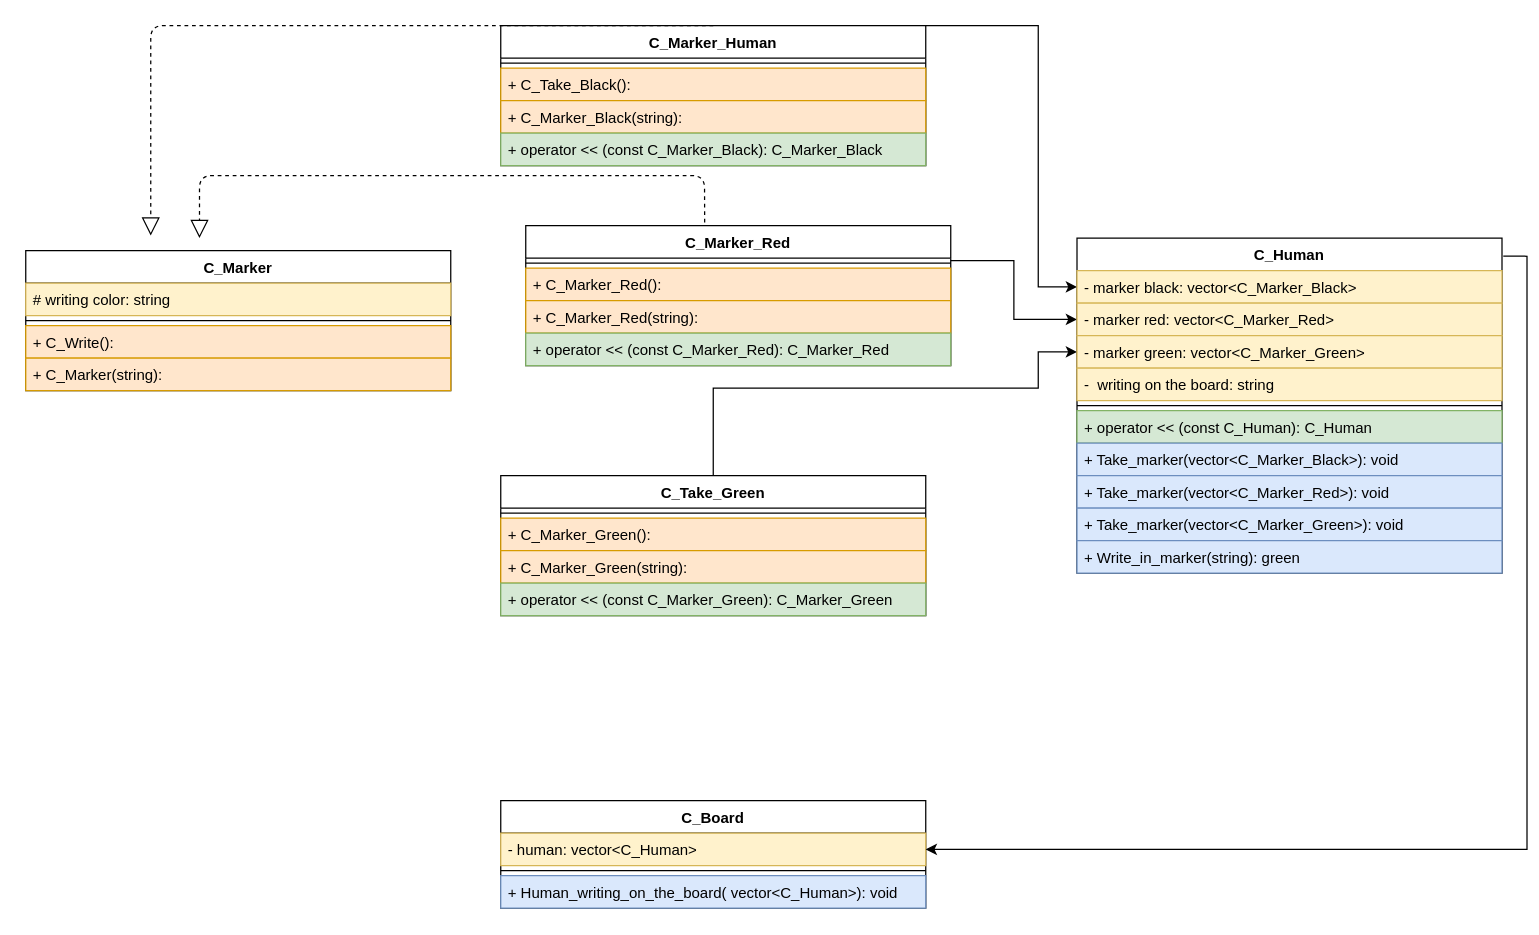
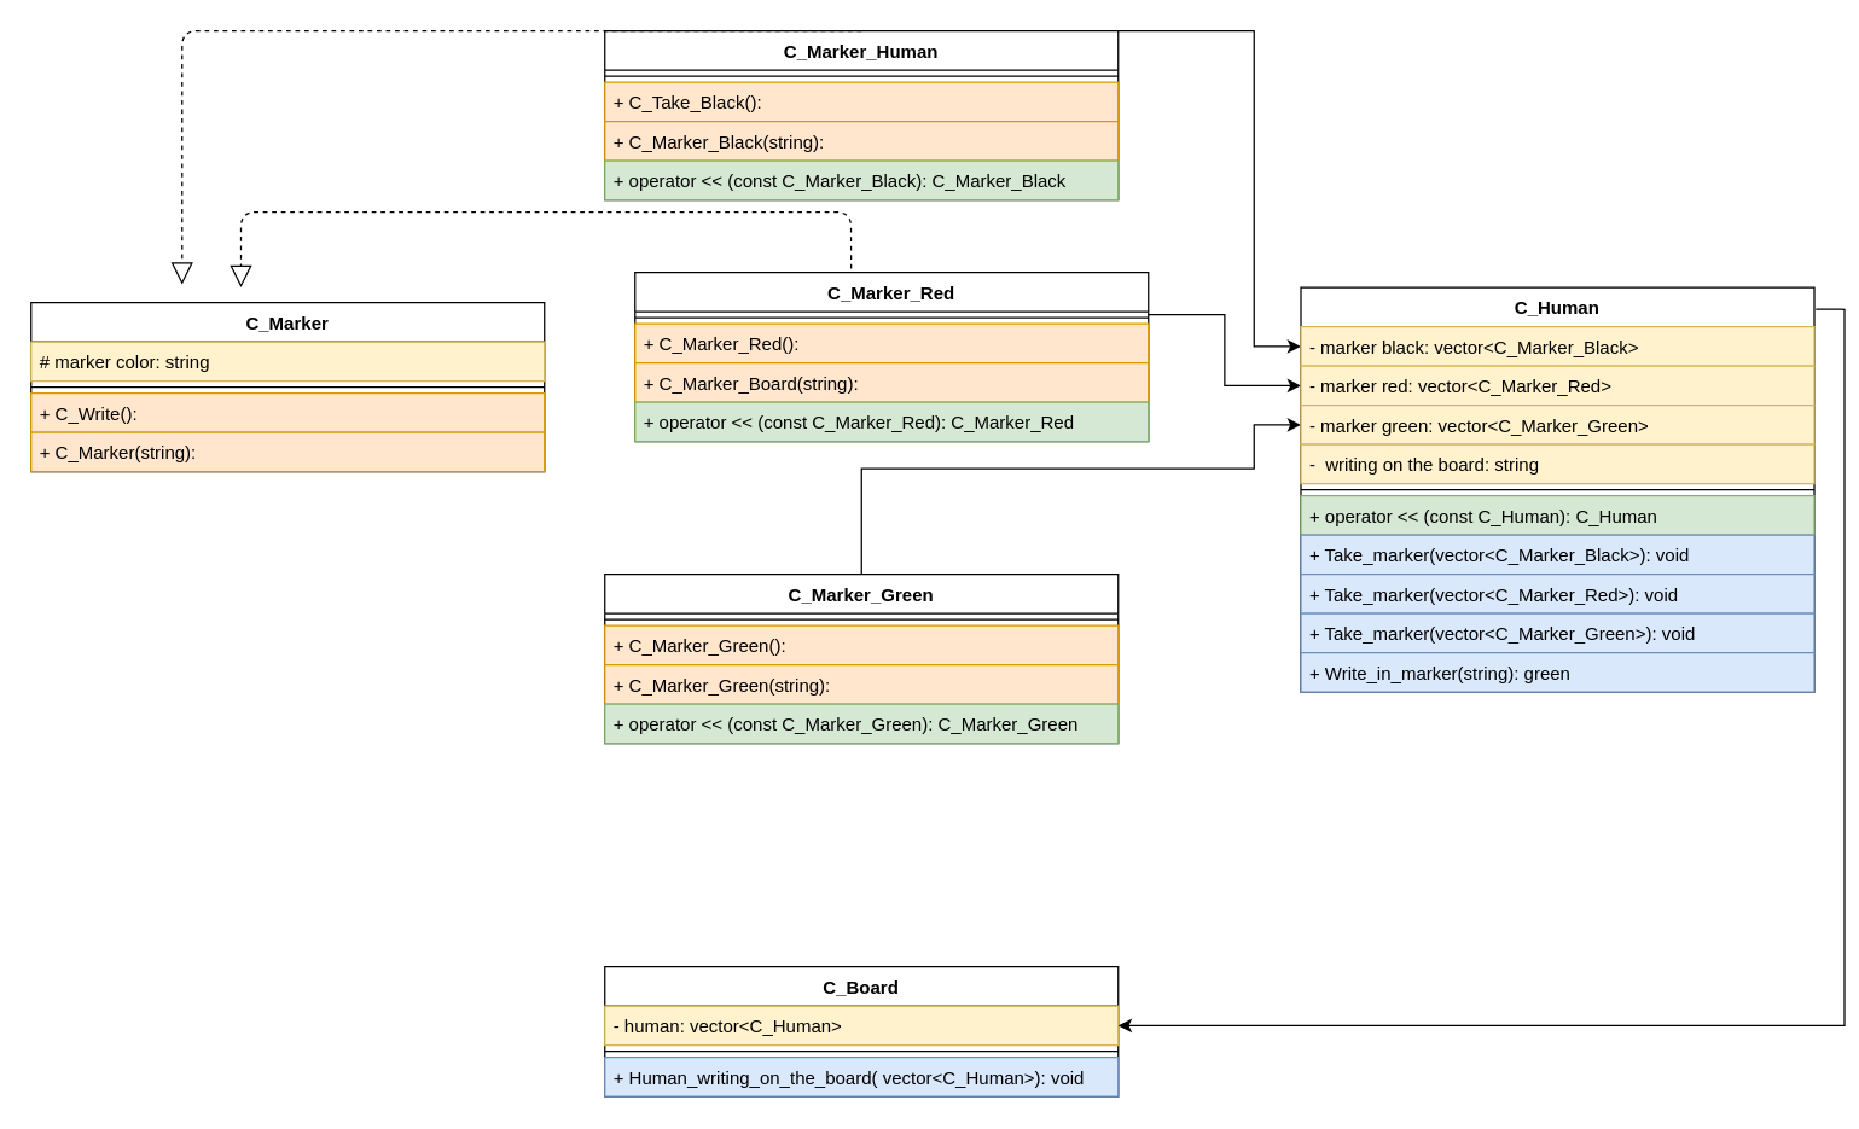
  <mxCell id="0" />
  <mxCell id="1" parent="0" />
  <mxCell id="2" value="C_Marker" style="swimlane;fontStyle=1;align=center;verticalAlign=top;childLayout=stackLayout;horizontal=1;startSize=26;horizontalStack=0;resizeParent=1;resizeParentMax=0;resizeLast=0;collapsible=1;marginBottom=0;" parent="1" vertex="1"><mxGeometry x="20" y="200" width="340" height="112" as="geometry" /></mxCell>
- <mxCell id="3" value="# writing color: string" style="text;strokeColor=#d6b656;fillColor=#fff2cc;align=left;verticalAlign=top;spacingLeft=4;spacingRight=4;overflow=hidden;rotatable=0;points=[[0,0.5],[1,0.5]];portConstraint=eastwest;" parent="2" vertex="1"><mxGeometry y="26" width="340" height="26" as="geometry" /></mxCell>
+ <mxCell id="3" value="# marker color: string" style="text;strokeColor=#d6b656;fillColor=#fff2cc;align=left;verticalAlign=top;spacingLeft=4;spacingRight=4;overflow=hidden;rotatable=0;points=[[0,0.5],[1,0.5]];portConstraint=eastwest;" parent="2" vertex="1"><mxGeometry y="26" width="340" height="26" as="geometry" /></mxCell>
  <mxCell id="4" value="" style="line;strokeWidth=1;fillColor=none;align=left;verticalAlign=middle;spacingTop=-1;spacingLeft=3;spacingRight=3;rotatable=0;labelPosition=right;points=[];portConstraint=eastwest;" parent="2" vertex="1"><mxGeometry y="52" width="340" height="8" as="geometry" /></mxCell>
  <mxCell id="5" value="+ C_Write():" style="text;strokeColor=#d79b00;fillColor=#ffe6cc;align=left;verticalAlign=top;spacingLeft=4;spacingRight=4;overflow=hidden;rotatable=0;points=[[0,0.5],[1,0.5]];portConstraint=eastwest;" vertex="1" parent="2"><mxGeometry y="60" width="340" height="26" as="geometry" /></mxCell>
  <mxCell id="6" value="+ C_Marker(string):" style="text;strokeColor=#d79b00;fillColor=#ffe6cc;align=left;verticalAlign=top;spacingLeft=4;spacingRight=4;overflow=hidden;rotatable=0;points=[[0,0.5],[1,0.5]];portConstraint=eastwest;" parent="2" vertex="1"><mxGeometry y="86" width="340" height="26" as="geometry" /></mxCell>
  <mxCell id="7" style="edgeStyle=orthogonalEdgeStyle;rounded=0;orthogonalLoop=1;jettySize=auto;html=1;entryX=0;entryY=0.5;entryDx=0;entryDy=0;exitX=1;exitY=0;exitDx=0;exitDy=0;" parent="1" source="8" target="33" edge="1"><mxGeometry relative="1" as="geometry"><mxPoint x="800" y="93" as="sourcePoint" /><mxPoint x="980" y="229" as="targetPoint" /><Array as="points"><mxPoint x="830" y="20" /><mxPoint x="830" y="229" /></Array></mxGeometry></mxCell>
  <mxCell id="8" value="C_Marker_Human" style="swimlane;fontStyle=1;align=center;verticalAlign=top;childLayout=stackLayout;horizontal=1;startSize=26;horizontalStack=0;resizeParent=1;resizeParentMax=0;resizeLast=0;collapsible=1;marginBottom=0;" parent="1" vertex="1"><mxGeometry x="400" y="20" width="340" height="112" as="geometry" /></mxCell>
  <mxCell id="9" value="" style="line;strokeWidth=1;fillColor=none;align=left;verticalAlign=middle;spacingTop=-1;spacingLeft=3;spacingRight=3;rotatable=0;labelPosition=right;points=[];portConstraint=eastwest;" parent="8" vertex="1"><mxGeometry y="26" width="340" height="8" as="geometry" /></mxCell>
  <mxCell id="10" value="+ C_Take_Black():" style="text;strokeColor=#d79b00;fillColor=#ffe6cc;align=left;verticalAlign=top;spacingLeft=4;spacingRight=4;overflow=hidden;rotatable=0;points=[[0,0.5],[1,0.5]];portConstraint=eastwest;" vertex="1" parent="8"><mxGeometry y="34" width="340" height="26" as="geometry" /></mxCell>
  <mxCell id="11" value="+ C_Marker_Black(string):" style="text;strokeColor=#d79b00;fillColor=#ffe6cc;align=left;verticalAlign=top;spacingLeft=4;spacingRight=4;overflow=hidden;rotatable=0;points=[[0,0.5],[1,0.5]];portConstraint=eastwest;" parent="8" vertex="1"><mxGeometry y="60" width="340" height="26" as="geometry" /></mxCell>
  <mxCell id="12" value="+ operator &lt;&lt; (const C_Marker_Black): C_Marker_Black" style="text;strokeColor=#82b366;fillColor=#d5e8d4;align=left;verticalAlign=top;spacingLeft=4;spacingRight=4;overflow=hidden;rotatable=0;points=[[0,0.5],[1,0.5]];portConstraint=eastwest;" parent="8" vertex="1"><mxGeometry y="86" width="340" height="26" as="geometry" /></mxCell>
  <mxCell id="13" value="C_Marker_Red" style="swimlane;fontStyle=1;align=center;verticalAlign=top;childLayout=stackLayout;horizontal=1;startSize=26;horizontalStack=0;resizeParent=1;resizeParentMax=0;resizeLast=0;collapsible=1;marginBottom=0;" parent="1" vertex="1"><mxGeometry x="420" y="180" width="340" height="112" as="geometry" /></mxCell>
  <mxCell id="14" value="" style="line;strokeWidth=1;fillColor=none;align=left;verticalAlign=middle;spacingTop=-1;spacingLeft=3;spacingRight=3;rotatable=0;labelPosition=right;points=[];portConstraint=eastwest;" parent="13" vertex="1"><mxGeometry y="26" width="340" height="8" as="geometry" /></mxCell>
  <mxCell id="15" value="+ C_Marker_Red():" style="text;strokeColor=#d79b00;fillColor=#ffe6cc;align=left;verticalAlign=top;spacingLeft=4;spacingRight=4;overflow=hidden;rotatable=0;points=[[0,0.5],[1,0.5]];portConstraint=eastwest;" vertex="1" parent="13"><mxGeometry y="34" width="340" height="26" as="geometry" /></mxCell>
- <mxCell id="16" value="+ C_Marker_Red(string):" style="text;strokeColor=#d79b00;fillColor=#ffe6cc;align=left;verticalAlign=top;spacingLeft=4;spacingRight=4;overflow=hidden;rotatable=0;points=[[0,0.5],[1,0.5]];portConstraint=eastwest;" parent="13" vertex="1"><mxGeometry y="60" width="340" height="26" as="geometry" /></mxCell>
+ <mxCell id="16" value="+ C_Marker_Board(string):" style="text;strokeColor=#d79b00;fillColor=#ffe6cc;align=left;verticalAlign=top;spacingLeft=4;spacingRight=4;overflow=hidden;rotatable=0;points=[[0,0.5],[1,0.5]];portConstraint=eastwest;" parent="13" vertex="1"><mxGeometry y="60" width="340" height="26" as="geometry" /></mxCell>
  <mxCell id="17" value="+ operator &lt;&lt; (const C_Marker_Red): C_Marker_Red" style="text;strokeColor=#82b366;fillColor=#d5e8d4;align=left;verticalAlign=top;spacingLeft=4;spacingRight=4;overflow=hidden;rotatable=0;points=[[0,0.5],[1,0.5]];portConstraint=eastwest;" parent="13" vertex="1"><mxGeometry y="86" width="340" height="26" as="geometry" /></mxCell>
  <mxCell id="18" style="edgeStyle=orthogonalEdgeStyle;rounded=0;orthogonalLoop=1;jettySize=auto;html=1;entryX=0;entryY=0.5;entryDx=0;entryDy=0;" parent="1" source="19" target="35" edge="1"><mxGeometry relative="1" as="geometry"><mxPoint x="899" y="281" as="targetPoint" /><Array as="points"><mxPoint x="570" y="310" /><mxPoint x="830" y="310" /><mxPoint x="830" y="281" /></Array></mxGeometry></mxCell>
- <mxCell id="19" value="C_Take_Green" style="swimlane;fontStyle=1;align=center;verticalAlign=top;childLayout=stackLayout;horizontal=1;startSize=26;horizontalStack=0;resizeParent=1;resizeParentMax=0;resizeLast=0;collapsible=1;marginBottom=0;" parent="1" vertex="1"><mxGeometry x="400" y="380" width="340" height="112" as="geometry" /></mxCell>
+ <mxCell id="19" value="C_Marker_Green" style="swimlane;fontStyle=1;align=center;verticalAlign=top;childLayout=stackLayout;horizontal=1;startSize=26;horizontalStack=0;resizeParent=1;resizeParentMax=0;resizeLast=0;collapsible=1;marginBottom=0;" parent="1" vertex="1"><mxGeometry x="400" y="380" width="340" height="112" as="geometry" /></mxCell>
  <mxCell id="20" value="" style="line;strokeWidth=1;fillColor=none;align=left;verticalAlign=middle;spacingTop=-1;spacingLeft=3;spacingRight=3;rotatable=0;labelPosition=right;points=[];portConstraint=eastwest;" parent="19" vertex="1"><mxGeometry y="26" width="340" height="8" as="geometry" /></mxCell>
  <mxCell id="21" value="+ C_Marker_Green():" style="text;strokeColor=#d79b00;fillColor=#ffe6cc;align=left;verticalAlign=top;spacingLeft=4;spacingRight=4;overflow=hidden;rotatable=0;points=[[0,0.5],[1,0.5]];portConstraint=eastwest;" vertex="1" parent="19"><mxGeometry y="34" width="340" height="26" as="geometry" /></mxCell>
  <mxCell id="22" value="+ C_Marker_Green(string):" style="text;strokeColor=#d79b00;fillColor=#ffe6cc;align=left;verticalAlign=top;spacingLeft=4;spacingRight=4;overflow=hidden;rotatable=0;points=[[0,0.5],[1,0.5]];portConstraint=eastwest;" parent="19" vertex="1"><mxGeometry y="60" width="340" height="26" as="geometry" /></mxCell>
  <mxCell id="23" value="+ operator &lt;&lt; (const C_Marker_Green): C_Marker_Green" style="text;strokeColor=#82b366;fillColor=#d5e8d4;align=left;verticalAlign=top;spacingLeft=4;spacingRight=4;overflow=hidden;rotatable=0;points=[[0,0.5],[1,0.5]];portConstraint=eastwest;" parent="19" vertex="1"><mxGeometry y="86" width="340" height="26" as="geometry" /></mxCell>
  <mxCell id="24" value="" style="endArrow=block;dashed=1;endFill=0;endSize=12;html=1;exitX=0.5;exitY=0;exitDx=0;exitDy=0;" parent="1" source="8" edge="1"><mxGeometry width="160" relative="1" as="geometry"><mxPoint x="30" y="170" as="sourcePoint" /><mxPoint x="120" y="188" as="targetPoint" /><Array as="points"><mxPoint x="300" y="20" /><mxPoint x="120" y="20" /></Array></mxGeometry></mxCell>
  <mxCell id="25" value="" style="endArrow=block;dashed=1;endFill=0;endSize=12;html=1;exitX=0.421;exitY=-0.023;exitDx=0;exitDy=0;exitPerimeter=0;" parent="1" source="13" edge="1"><mxGeometry width="160" relative="1" as="geometry"><mxPoint x="580" y="30" as="sourcePoint" /><mxPoint x="159" y="190" as="targetPoint" /><Array as="points"><mxPoint x="563" y="140" /><mxPoint x="350" y="140" /><mxPoint x="159" y="140" /></Array></mxGeometry></mxCell>
  <mxCell id="26" value="C_Board" style="swimlane;fontStyle=1;align=center;verticalAlign=top;childLayout=stackLayout;horizontal=1;startSize=26;horizontalStack=0;resizeParent=1;resizeParentMax=0;resizeLast=0;collapsible=1;marginBottom=0;" parent="1" vertex="1"><mxGeometry x="400" y="640" width="340" height="86" as="geometry" /></mxCell>
  <mxCell id="27" value="- human: vector&lt;C_Human&gt;" style="text;strokeColor=#d6b656;fillColor=#fff2cc;align=left;verticalAlign=top;spacingLeft=4;spacingRight=4;overflow=hidden;rotatable=0;points=[[0,0.5],[1,0.5]];portConstraint=eastwest;" parent="26" vertex="1"><mxGeometry y="26" width="340" height="26" as="geometry" /></mxCell>
  <mxCell id="28" value="" style="line;strokeWidth=1;fillColor=none;align=left;verticalAlign=middle;spacingTop=-1;spacingLeft=3;spacingRight=3;rotatable=0;labelPosition=right;points=[];portConstraint=eastwest;" parent="26" vertex="1"><mxGeometry y="52" width="340" height="8" as="geometry" /></mxCell>
  <mxCell id="29" value="+ Human_writing_on_the_board( vector&lt;C_Human&gt;): void" style="text;strokeColor=#6c8ebf;fillColor=#dae8fc;align=left;verticalAlign=top;spacingLeft=4;spacingRight=4;overflow=hidden;rotatable=0;points=[[0,0.5],[1,0.5]];portConstraint=eastwest;" parent="26" vertex="1"><mxGeometry y="60" width="340" height="26" as="geometry" /></mxCell>
  <mxCell id="30" style="edgeStyle=orthogonalEdgeStyle;rounded=0;orthogonalLoop=1;jettySize=auto;html=1;entryX=0;entryY=0.5;entryDx=0;entryDy=0;exitX=1;exitY=0.25;exitDx=0;exitDy=0;" parent="1" source="13" target="34" edge="1"><mxGeometry relative="1" as="geometry"><mxPoint x="900" y="255" as="targetPoint" /></mxGeometry></mxCell>
  <mxCell id="31" style="edgeStyle=orthogonalEdgeStyle;rounded=0;orthogonalLoop=1;jettySize=auto;html=1;entryX=1;entryY=0.5;entryDx=0;entryDy=0;exitX=1.003;exitY=0.054;exitDx=0;exitDy=0;exitPerimeter=0;" parent="1" source="32" target="27" edge="1"><mxGeometry relative="1" as="geometry"><mxPoint x="1390" y="300" as="targetPoint" /></mxGeometry></mxCell>
  <mxCell id="32" value="C_Human" style="swimlane;fontStyle=1;align=center;verticalAlign=top;childLayout=stackLayout;horizontal=1;startSize=26;horizontalStack=0;resizeParent=1;resizeParentMax=0;resizeLast=0;collapsible=1;marginBottom=0;" parent="1" vertex="1"><mxGeometry x="861" y="190" width="340" height="268" as="geometry" /></mxCell>
  <mxCell id="33" value="- marker black: vector&lt;C_Marker_Black&gt;" style="text;strokeColor=#d6b656;fillColor=#fff2cc;align=left;verticalAlign=top;spacingLeft=4;spacingRight=4;overflow=hidden;rotatable=0;points=[[0,0.5],[1,0.5]];portConstraint=eastwest;" parent="32" vertex="1"><mxGeometry y="26" width="340" height="26" as="geometry" /></mxCell>
  <mxCell id="34" value="- marker red: vector&lt;C_Marker_Red&gt;" style="text;strokeColor=#d6b656;fillColor=#fff2cc;align=left;verticalAlign=top;spacingLeft=4;spacingRight=4;overflow=hidden;rotatable=0;points=[[0,0.5],[1,0.5]];portConstraint=eastwest;" parent="32" vertex="1"><mxGeometry y="52" width="340" height="26" as="geometry" /></mxCell>
  <mxCell id="35" value="- marker green: vector&lt;C_Marker_Green&gt;" style="text;strokeColor=#d6b656;fillColor=#fff2cc;align=left;verticalAlign=top;spacingLeft=4;spacingRight=4;overflow=hidden;rotatable=0;points=[[0,0.5],[1,0.5]];portConstraint=eastwest;" parent="32" vertex="1"><mxGeometry y="78" width="340" height="26" as="geometry" /></mxCell>
  <mxCell id="36" value="-  writing on the board: string" style="text;strokeColor=#d6b656;fillColor=#fff2cc;align=left;verticalAlign=top;spacingLeft=4;spacingRight=4;overflow=hidden;rotatable=0;points=[[0,0.5],[1,0.5]];portConstraint=eastwest;" vertex="1" parent="32"><mxGeometry y="104" width="340" height="26" as="geometry" /></mxCell>
  <mxCell id="37" value="" style="line;strokeWidth=1;fillColor=none;align=left;verticalAlign=middle;spacingTop=-1;spacingLeft=3;spacingRight=3;rotatable=0;labelPosition=right;points=[];portConstraint=eastwest;" parent="32" vertex="1"><mxGeometry y="130" width="340" height="8" as="geometry" /></mxCell>
  <mxCell id="38" value="+ operator &lt;&lt; (const C_Human): C_Human" style="text;strokeColor=#82b366;fillColor=#d5e8d4;align=left;verticalAlign=top;spacingLeft=4;spacingRight=4;overflow=hidden;rotatable=0;points=[[0,0.5],[1,0.5]];portConstraint=eastwest;" parent="32" vertex="1"><mxGeometry y="138" width="340" height="26" as="geometry" /></mxCell>
  <mxCell id="39" value="+ Take_marker(vector&lt;C_Marker_Black&gt;): void" style="text;strokeColor=#6c8ebf;fillColor=#dae8fc;align=left;verticalAlign=top;spacingLeft=4;spacingRight=4;overflow=hidden;rotatable=0;points=[[0,0.5],[1,0.5]];portConstraint=eastwest;" parent="32" vertex="1"><mxGeometry y="164" width="340" height="26" as="geometry" /></mxCell>
  <mxCell id="40" value="+ Take_marker(vector&lt;C_Marker_Red&gt;): void" style="text;strokeColor=#6c8ebf;fillColor=#dae8fc;align=left;verticalAlign=top;spacingLeft=4;spacingRight=4;overflow=hidden;rotatable=0;points=[[0,0.5],[1,0.5]];portConstraint=eastwest;" vertex="1" parent="32"><mxGeometry y="190" width="340" height="26" as="geometry" /></mxCell>
  <mxCell id="41" value="+ Take_marker(vector&lt;C_Marker_Green&gt;): void" style="text;strokeColor=#6c8ebf;fillColor=#dae8fc;align=left;verticalAlign=top;spacingLeft=4;spacingRight=4;overflow=hidden;rotatable=0;points=[[0,0.5],[1,0.5]];portConstraint=eastwest;" vertex="1" parent="32"><mxGeometry y="216" width="340" height="26" as="geometry" /></mxCell>
  <mxCell id="42" value="+ Write_in_marker(string): green" style="text;strokeColor=#6c8ebf;fillColor=#dae8fc;align=left;verticalAlign=top;spacingLeft=4;spacingRight=4;overflow=hidden;rotatable=0;points=[[0,0.5],[1,0.5]];portConstraint=eastwest;" vertex="1" parent="32"><mxGeometry y="242" width="340" height="26" as="geometry" /></mxCell>
